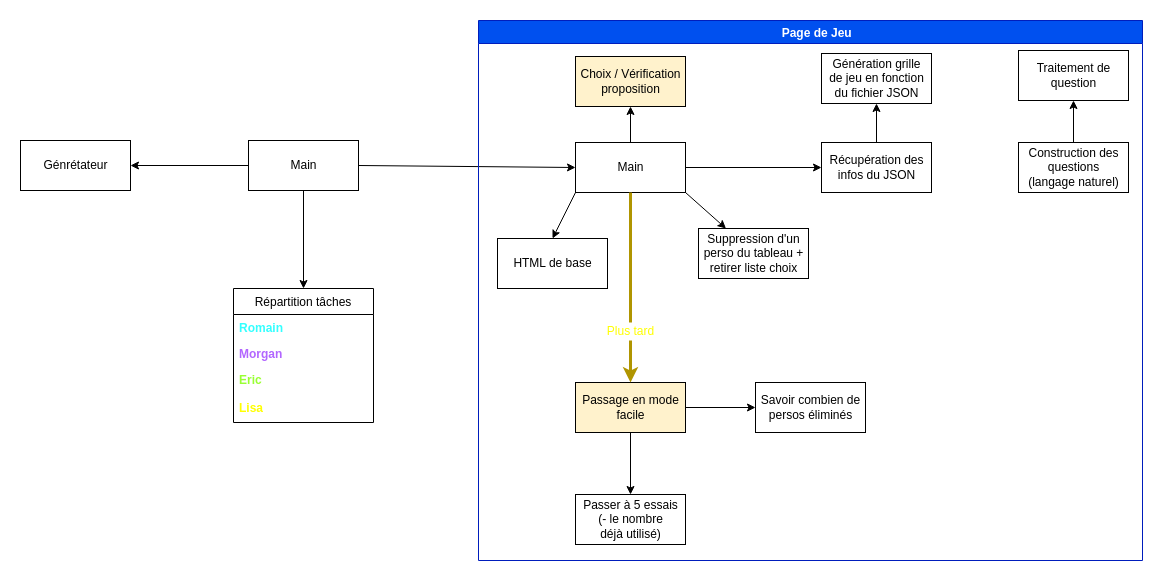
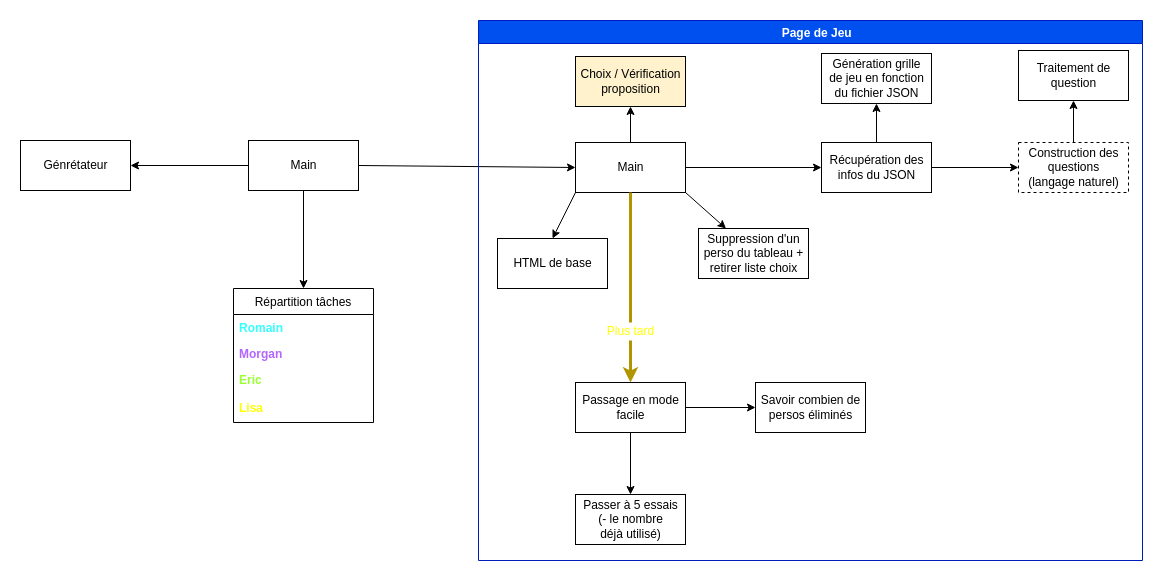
  <mxCell id="0" />
  <mxCell id="1" parent="0" />
  <mxCell id="2" style="edgeStyle=none;html=1;exitX=0;exitY=0.5;exitDx=0;exitDy=0;entryX=1;entryY=0.5;entryDx=0;entryDy=0;" edge="1" parent="1" source="5" target="6"><mxGeometry relative="1" as="geometry" /></mxCell>
  <mxCell id="3" style="edgeStyle=none;html=1;exitX=1;exitY=0.5;exitDx=0;exitDy=0;entryX=0;entryY=0.5;entryDx=0;entryDy=0;" edge="1" parent="1" source="5" target="8"><mxGeometry relative="1" as="geometry" /></mxCell>
  <mxCell id="4" style="edgeStyle=none;html=1;exitX=0.5;exitY=1;exitDx=0;exitDy=0;entryX=0.5;entryY=0;entryDx=0;entryDy=0;fontColor=#FFFF00;" edge="1" parent="1" source="5" target="31"><mxGeometry relative="1" as="geometry" /></mxCell>
  <mxCell id="5" value="Main" style="html=1;" vertex="1" parent="1"><mxGeometry x="248" y="140" width="110" height="50" as="geometry" /></mxCell>
  <mxCell id="6" value="Génrétateur" style="html=1;" vertex="1" parent="1"><mxGeometry x="20" y="140" width="110" height="50" as="geometry" /></mxCell>
  <mxCell id="7" value="    Page de Jeu" style="swimlane;fillColor=#0050ef;fontColor=#ffffff;strokeColor=#001DBC;gradientColor=none;swimlaneFillColor=none;" vertex="1" parent="1"><mxGeometry x="478" y="20" width="664" height="540" as="geometry"><mxRectangle x="813" y="330" width="110" height="23" as="alternateBounds" /></mxGeometry></mxCell>
  <mxCell id="8" value="Main" style="html=1;" vertex="1" parent="7"><mxGeometry x="97" y="122" width="110" height="50" as="geometry" /></mxCell>
  <mxCell id="9" value="HTML de base" style="html=1;" vertex="1" parent="7"><mxGeometry x="19" y="218" width="110" height="50" as="geometry" /></mxCell>
  <mxCell id="10" style="edgeStyle=none;html=1;exitX=0;exitY=1;exitDx=0;exitDy=0;entryX=0.5;entryY=0;entryDx=0;entryDy=0;" edge="1" parent="7" source="8" target="9"><mxGeometry relative="1" as="geometry" /></mxCell>
- <mxCell id="11" value="Passage en mode&lt;br&gt;facile" style="html=1;fillColor=#fff2cc;" vertex="1" parent="7"><mxGeometry x="97" y="362" width="110" height="50" as="geometry" /></mxCell>
+ <mxCell id="11" value="Passage en mode&lt;br&gt;facile" style="html=1;" vertex="1" parent="7"><mxGeometry x="97" y="362" width="110" height="50" as="geometry" /></mxCell>
  <mxCell id="12" style="edgeStyle=none;html=1;exitX=0.5;exitY=1;exitDx=0;exitDy=0;entryX=0.5;entryY=0;entryDx=0;entryDy=0;fillColor=#e3c800;strokeColor=#B09500;strokeWidth=3;startArrow=none;" edge="1" parent="7" source="29" target="11"><mxGeometry relative="1" as="geometry" /></mxCell>
  <mxCell id="13" value="Récupération des&lt;br&gt;infos du JSON" style="html=1;" vertex="1" parent="7"><mxGeometry x="343" y="122" width="110" height="50" as="geometry" /></mxCell>
  <mxCell id="14" style="edgeStyle=none;html=1;exitX=1;exitY=0.5;exitDx=0;exitDy=0;entryX=0;entryY=0.5;entryDx=0;entryDy=0;" edge="1" parent="7" source="8" target="13"><mxGeometry relative="1" as="geometry" /></mxCell>
  <mxCell id="15" value="Génération grille&lt;br&gt;de jeu en fonction &lt;br&gt;du&amp;nbsp;fichier JSON" style="html=1;" vertex="1" parent="7"><mxGeometry x="343" y="33" width="110" height="50" as="geometry" /></mxCell>
  <mxCell id="16" style="edgeStyle=none;html=1;exitX=0.5;exitY=0;exitDx=0;exitDy=0;entryX=0.5;entryY=1;entryDx=0;entryDy=0;" edge="1" parent="7" source="13" target="15"><mxGeometry relative="1" as="geometry" /></mxCell>
- <mxCell id="17" value="Construction des&lt;br&gt;questions&lt;br&gt;(langage naturel)" style="html=1;" vertex="1" parent="7"><mxGeometry x="540" y="122" width="110" height="50" as="geometry" /></mxCell>
+ <mxCell id="17" value="Construction des&lt;br&gt;questions&lt;br&gt;(langage naturel)" style="html=1;dashed=1;" vertex="1" parent="7"><mxGeometry x="540" y="122" width="110" height="50" as="geometry" /></mxCell>
+ <mxCell id="18" style="edgeStyle=none;html=1;exitX=1;exitY=0.5;exitDx=0;exitDy=0;entryX=0;entryY=0.5;entryDx=0;entryDy=0;" edge="1" parent="7" source="13" target="17"><mxGeometry relative="1" as="geometry" /></mxCell>
  <mxCell id="19" value="Traitement de&lt;br&gt;question" style="html=1;" vertex="1" parent="7"><mxGeometry x="540" y="30" width="110" height="50" as="geometry" /></mxCell>
  <mxCell id="20" style="edgeStyle=none;html=1;exitX=0.5;exitY=0;exitDx=0;exitDy=0;entryX=0.5;entryY=1;entryDx=0;entryDy=0;" edge="1" parent="7" source="17" target="19"><mxGeometry relative="1" as="geometry" /></mxCell>
  <mxCell id="21" value="Choix / Vérification&lt;br&gt;proposition" style="html=1;fillColor=#fff2cc;" vertex="1" parent="7"><mxGeometry x="97" y="36" width="110" height="50" as="geometry" /></mxCell>
  <mxCell id="22" style="edgeStyle=none;html=1;exitX=0.5;exitY=0;exitDx=0;exitDy=0;entryX=0.5;entryY=1;entryDx=0;entryDy=0;" edge="1" parent="7" source="8" target="21"><mxGeometry relative="1" as="geometry" /></mxCell>
  <mxCell id="23" value="Suppression d'un&lt;br&gt;perso du tableau +&lt;br&gt;retirer liste choix" style="html=1;" vertex="1" parent="7"><mxGeometry x="220" y="208" width="110" height="50" as="geometry" /></mxCell>
  <mxCell id="24" style="edgeStyle=none;html=1;exitX=1;exitY=1;exitDx=0;exitDy=0;entryX=0.25;entryY=0;entryDx=0;entryDy=0;" edge="1" parent="7" source="8" target="23"><mxGeometry relative="1" as="geometry" /></mxCell>
  <mxCell id="25" value="Savoir combien de&lt;br&gt;persos éliminés" style="html=1;" vertex="1" parent="7"><mxGeometry x="277" y="362" width="110" height="50" as="geometry" /></mxCell>
  <mxCell id="26" style="edgeStyle=none;html=1;exitX=1;exitY=0.5;exitDx=0;exitDy=0;entryX=0;entryY=0.5;entryDx=0;entryDy=0;" edge="1" parent="7" source="11" target="25"><mxGeometry relative="1" as="geometry" /></mxCell>
  <mxCell id="27" value="Passer à 5 essais&lt;br&gt;(- le nombre &lt;br&gt;déjà utilisé)" style="html=1;" vertex="1" parent="7"><mxGeometry x="97" y="474" width="110" height="50" as="geometry" /></mxCell>
  <mxCell id="28" style="edgeStyle=none;html=1;exitX=0.5;exitY=1;exitDx=0;exitDy=0;" edge="1" parent="7" source="11" target="27"><mxGeometry relative="1" as="geometry" /></mxCell>
  <mxCell id="29" value="Plus tard" style="text;html=1;align=center;verticalAlign=middle;resizable=0;points=[];autosize=1;strokeColor=none;fillColor=none;fontColor=#FFFF00;" vertex="1" parent="7"><mxGeometry x="123.5" y="302" width="57" height="18" as="geometry" /></mxCell>
  <mxCell id="30" value="" style="edgeStyle=none;html=1;exitX=0.5;exitY=1;exitDx=0;exitDy=0;entryX=0.5;entryY=0;entryDx=0;entryDy=0;fillColor=#e3c800;strokeColor=#B09500;strokeWidth=3;endArrow=none;" edge="1" parent="7" source="8" target="29"><mxGeometry relative="1" as="geometry"><mxPoint x="971" y="378" as="sourcePoint" /><mxPoint x="971" y="568" as="targetPoint" /></mxGeometry></mxCell>
  <mxCell id="31" value="Répartition tâches" style="swimlane;fontStyle=0;childLayout=stackLayout;horizontal=1;startSize=26;fillColor=none;horizontalStack=0;resizeParent=1;resizeParentMax=0;resizeLast=0;collapsible=1;marginBottom=0;" vertex="1" parent="1"><mxGeometry x="233" y="288" width="140" height="134" as="geometry" /></mxCell>
  <mxCell id="32" value="Romain" style="text;strokeColor=none;fillColor=none;align=left;verticalAlign=top;spacingLeft=4;spacingRight=4;overflow=hidden;rotatable=0;points=[[0,0.5],[1,0.5]];portConstraint=eastwest;fontStyle=1;fontColor=#33FFFF;" vertex="1" parent="31"><mxGeometry y="26" width="140" height="26" as="geometry" /></mxCell>
  <mxCell id="33" value="Morgan" style="text;strokeColor=none;fillColor=none;align=left;verticalAlign=top;spacingLeft=4;spacingRight=4;overflow=hidden;rotatable=0;points=[[0,0.5],[1,0.5]];portConstraint=eastwest;fontStyle=1;fontColor=#B266FF;" vertex="1" parent="31"><mxGeometry y="52" width="140" height="26" as="geometry" /></mxCell>
  <mxCell id="34" value="Eric&#10;" style="text;strokeColor=none;fillColor=none;align=left;verticalAlign=top;spacingLeft=4;spacingRight=4;overflow=hidden;rotatable=0;points=[[0,0.5],[1,0.5]];portConstraint=eastwest;fontStyle=1;fontColor=#99FF33;" vertex="1" parent="31"><mxGeometry y="78" width="140" height="28" as="geometry" /></mxCell>
  <mxCell id="35" value="Lisa" style="text;strokeColor=none;fillColor=none;align=left;verticalAlign=top;spacingLeft=4;spacingRight=4;overflow=hidden;rotatable=0;points=[[0,0.5],[1,0.5]];portConstraint=eastwest;fontStyle=1;fontColor=#FFFF00;" vertex="1" parent="31"><mxGeometry y="106" width="140" height="28" as="geometry" /></mxCell>
